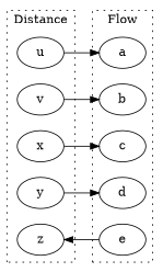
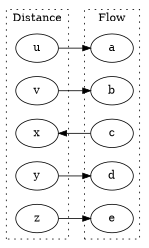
  digraph {
    rankdir=LR
    a
    b
    c
    d
    e
    u
    v
    x
    y
    z
    subgraph cluster_1 {
      label=Flow
      style=dotted
      a
      b
      c
      d
      e
    }
    subgraph cluster_2 {
      label=Distance
      style=dotted
      u
      v
      x
      y
      z
    }
-   x -> c
-   e -> z
+   c -> x
+   z -> e
    u -> a
    v -> b
    y -> d
  }
